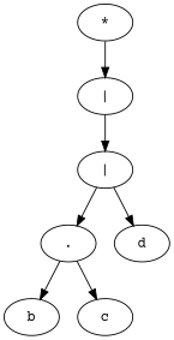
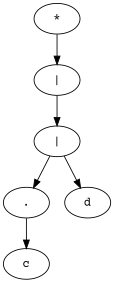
  digraph {
    fontname="Courier Prime"
    node [fontname="Courier Prime"]
    edge [fontname="Courier Prime"]
    n1 [label="*"]
    n2 [label="|"]
    n3 [label="|"]
    n4 [label="."]
    n5 [label=d]
-   n6 [label=b]
    n7 [label=c]
    n1 -> n2
    n2 -> n3
    n3 -> n4
    n3 -> n5
-   n4 -> n6
    n4 -> n7
  }
